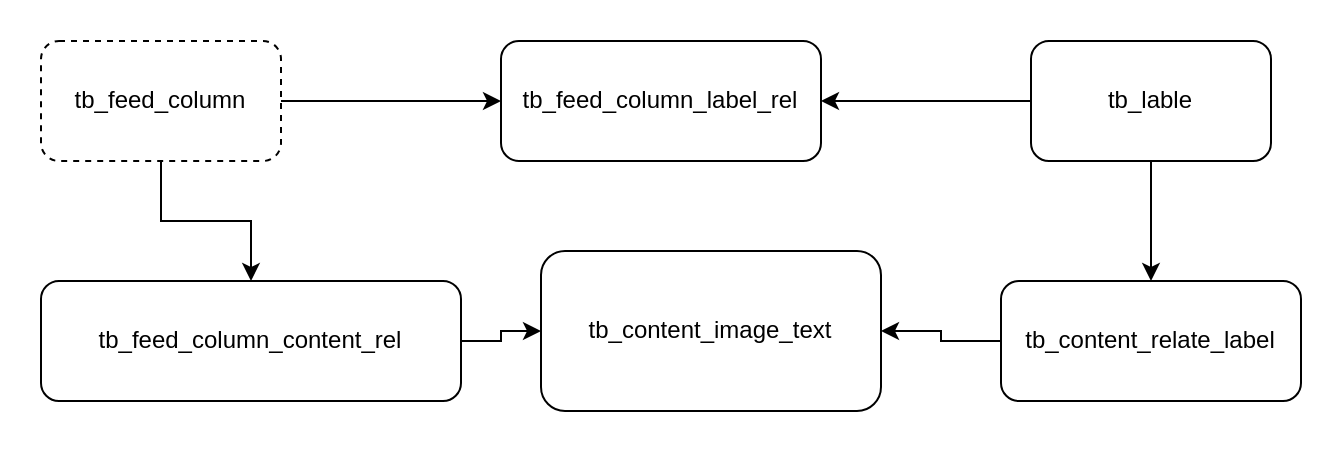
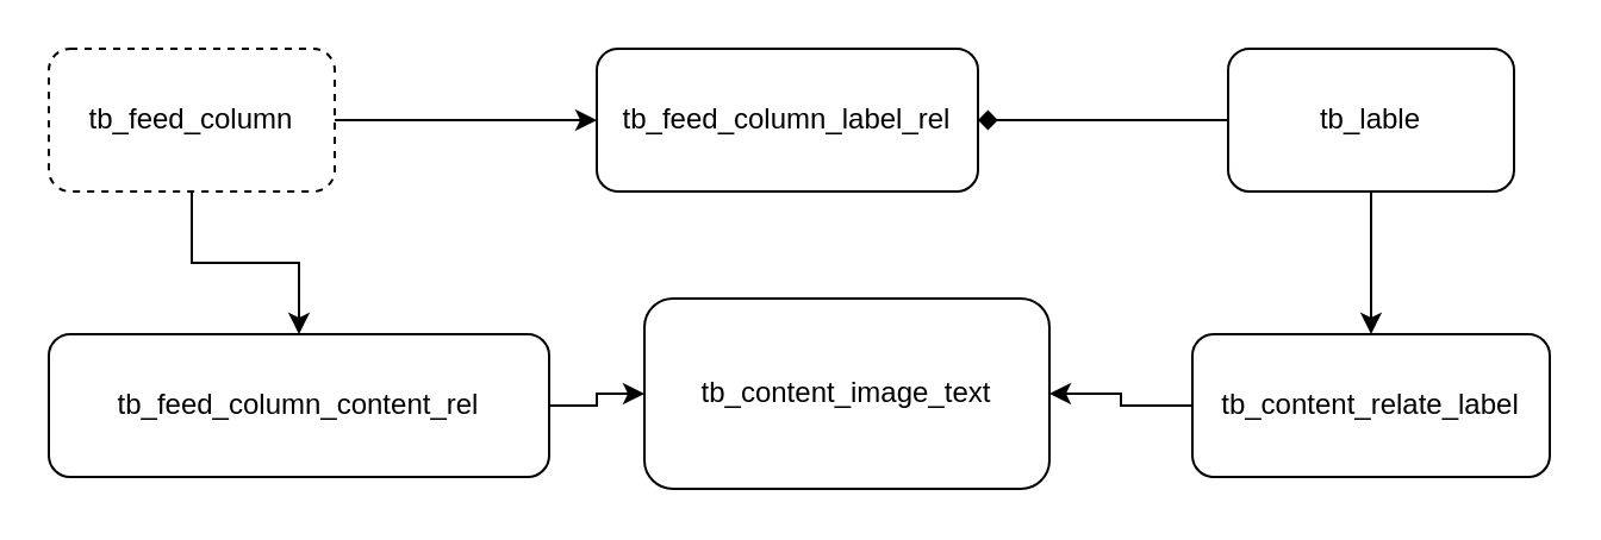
  <mxCell id="0" />
  <mxCell id="1" parent="0" />
  <mxCell id="2" value="tb_feed_column_label_rel" style="rounded=1;whiteSpace=wrap;html=1;" vertex="1" parent="1"><mxGeometry x="250" y="20" width="160" height="60" as="geometry" /></mxCell>
  <mxCell id="3" style="edgeStyle=orthogonalEdgeStyle;rounded=0;orthogonalLoop=1;jettySize=auto;html=1;entryX=1;entryY=0.5;entryDx=0;entryDy=0;" edge="1" parent="1" source="4" target="7"><mxGeometry relative="1" as="geometry" /></mxCell>
  <mxCell id="4" value="tb_content_relate_label" style="rounded=1;whiteSpace=wrap;html=1;" vertex="1" parent="1"><mxGeometry x="500" y="140" width="150" height="60" as="geometry" /></mxCell>
  <mxCell id="5" style="edgeStyle=orthogonalEdgeStyle;rounded=0;orthogonalLoop=1;jettySize=auto;html=1;entryX=0;entryY=0.5;entryDx=0;entryDy=0;" edge="1" parent="1" source="6" target="7"><mxGeometry relative="1" as="geometry" /></mxCell>
  <mxCell id="6" value="tb_feed_column_content_rel" style="rounded=1;whiteSpace=wrap;html=1;" vertex="1" parent="1"><mxGeometry x="20" y="140" width="210" height="60" as="geometry" /></mxCell>
  <mxCell id="7" value="tb_content_image_text" style="rounded=1;whiteSpace=wrap;html=1;" vertex="1" parent="1"><mxGeometry x="270" y="125" width="170" height="80" as="geometry" /></mxCell>
  <mxCell id="8" style="edgeStyle=orthogonalEdgeStyle;rounded=0;orthogonalLoop=1;jettySize=auto;html=1;entryX=0;entryY=0.5;entryDx=0;entryDy=0;" edge="1" parent="1" source="10" target="2"><mxGeometry relative="1" as="geometry" /></mxCell>
  <mxCell id="9" style="edgeStyle=orthogonalEdgeStyle;rounded=0;orthogonalLoop=1;jettySize=auto;html=1;entryX=0.5;entryY=0;entryDx=0;entryDy=0;" edge="1" parent="1" source="10" target="6"><mxGeometry relative="1" as="geometry" /></mxCell>
  <mxCell id="10" value="tb_feed_column" style="rounded=1;whiteSpace=wrap;html=1;dashed=1;" vertex="1" parent="1"><mxGeometry x="20" y="20" width="120" height="60" as="geometry" /></mxCell>
  <mxCell id="11" style="edgeStyle=orthogonalEdgeStyle;rounded=0;orthogonalLoop=1;jettySize=auto;html=1;entryX=0.5;entryY=0;entryDx=0;entryDy=0;" edge="1" parent="1" source="13" target="4"><mxGeometry relative="1" as="geometry" /></mxCell>
- <mxCell id="12" style="edgeStyle=orthogonalEdgeStyle;rounded=0;orthogonalLoop=1;jettySize=auto;html=1;entryX=1;entryY=0.5;entryDx=0;entryDy=0;" edge="1" parent="1" source="13" target="2"><mxGeometry relative="1" as="geometry" /></mxCell>
+ <mxCell id="12" style="edgeStyle=orthogonalEdgeStyle;rounded=0;orthogonalLoop=1;jettySize=auto;html=1;entryX=1;entryY=0.5;entryDx=0;entryDy=0;endArrow=diamond;" edge="1" parent="1" source="13" target="2"><mxGeometry relative="1" as="geometry" /></mxCell>
  <mxCell id="13" value="tb_lable" style="rounded=1;whiteSpace=wrap;html=1;" vertex="1" parent="1"><mxGeometry x="515" y="20" width="120" height="60" as="geometry" /></mxCell>
